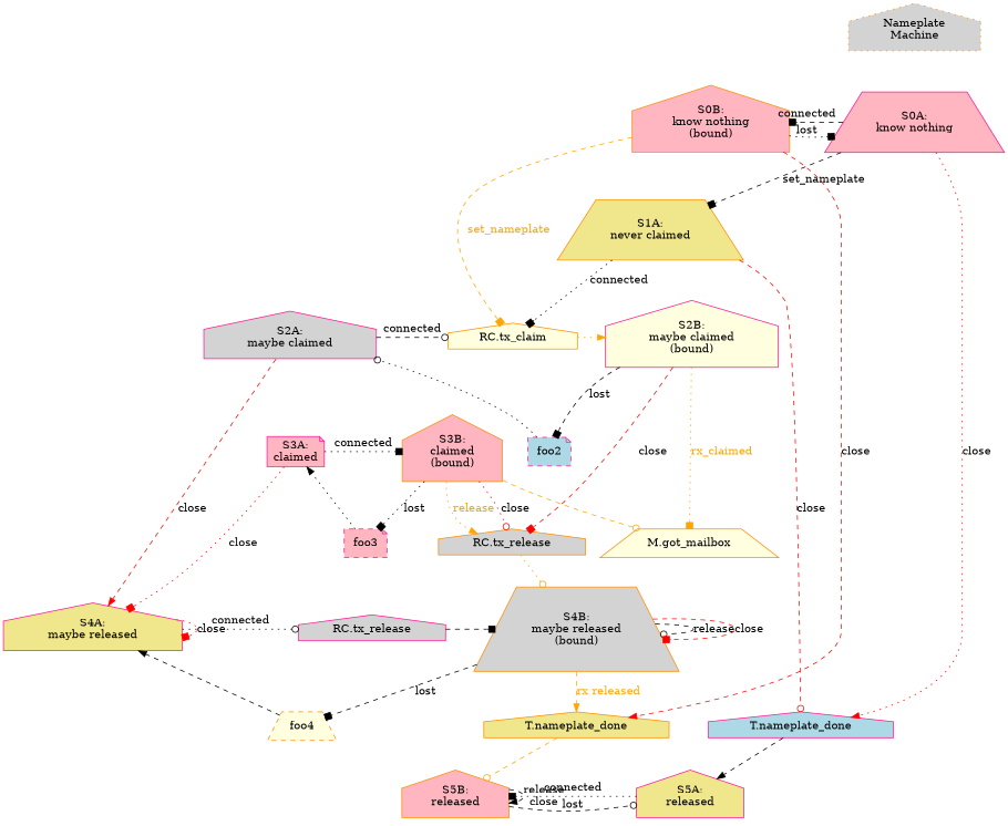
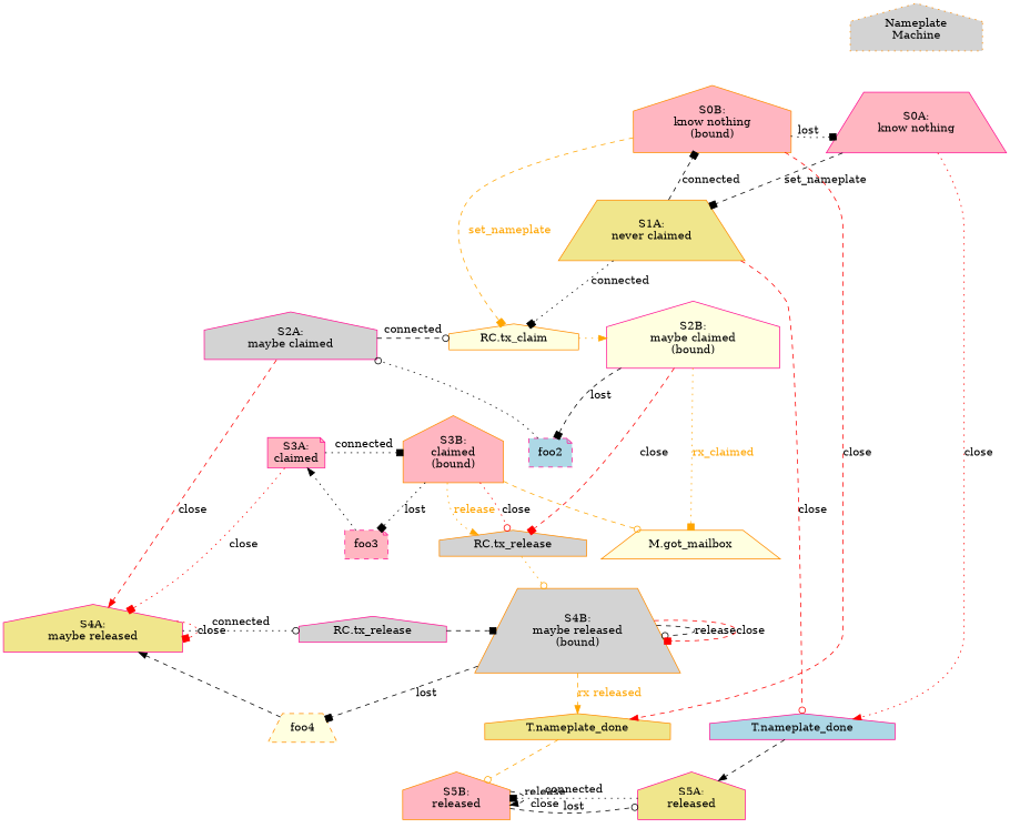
  digraph {
    fontname="DejaVu Serif"
    node [color=darkorange fillcolor=lightpink fontname="DejaVu Serif" shape=house style=filled]
    edge [arrowhead=box fontname="DejaVu Serif" style=dashed]
    n1 [color=deeppink label="S0A:\nknow nothing" shape=trapezium]
    n2 [label="S0B:\nknow nothing\n(bound)"]
    n3 [fillcolor=khaki label="S1A:\nnever claimed" shape=trapezium]
    S1B [style=invis color="" fillcolor="" shape=""]
    n5 [fillcolor=lightyellow label="RC.tx_claim"]
    n6 [color=deeppink fillcolor=lightgrey label="S2A:\nmaybe claimed"]
    n7 [color=deeppink fillcolor=lightyellow label="S2B:\nmaybe claimed\n(bound)"]
    n8 [color=deeppink label="S3A:\nclaimed" shape=note]
    n9 [label="S3B:\nclaimed\n(bound)"]
    n10 [fillcolor=lightgrey label="S4B:\nmaybe released\n(bound)" shape=trapezium]
    n11 [color=deeppink fillcolor=khaki label="S4A:\nmaybe released\n"]
    n12 [color=deeppink fillcolor=lightgrey label="RC.tx_release"]
    n13 [color=deeppink fillcolor=lightblue label="T.nameplate_done"]
    n14 [fillcolor=khaki label="T.nameplate_done"]
    n15 [label="S5B:\nreleased"]
    n16 [color=deeppink fillcolor=khaki label="S5A:\nreleased"]
    foo2 [color=deeppink fillcolor=lightblue shape=note style="dashed,filled"]
    n18 [fillcolor=lightyellow label="M.got_mailbox" shape=trapezium]
    n19 [fillcolor=lightgrey label="RC.tx_release"]
    foo3 [color=deeppink shape=note style="dashed,filled"]
    foo4 [fillcolor=lightyellow shape=trapezium style="dashed,filled"]
    n22 [fillcolor=lightgrey label="Nameplate\nMachine" style="dotted,filled"]
    subgraph sub_1 {
      rank=same
      n1
      n2
    }
    subgraph sub_2 {
      rank=same
      n3
      S1B
    }
    subgraph sub_3 {
      rank=same
      n5
      n6
      n7
    }
    subgraph sub_4 {
      rank=same
      n8
      n9
    }
    subgraph sub_5 {
      rank=same
      n10
      n11
      n12
    }
    subgraph sub_6 {
      rank=same
      n13
      n14
    }
    subgraph sub_7 {
      rank=same
      n15
      n16
    }
-   n1 -> n2 [label=connected]
+   n3 -> n2 [label=connected]
    n1 -> n3 [label=set_nameplate]
    n1 -> n13 [arrowhead=normal color=red label=close style=dotted]
    n2 -> n1 [label=lost style=dotted]
    n2 -> S1B [style=invis arrowhead=""]
    n2 -> n5 [color=orange fontcolor=orange label=set_nameplate]
    n2 -> n14 [arrowhead=normal color=red label=close]
    n3 -> S1B [style=invis arrowhead=""]
    n3 -> n5 [label=connected style=dotted]
    n3 -> n6 [style=invis arrowhead=""]
    n3 -> n13 [arrowhead=odot color=red label=close]
    S1B -> n7 [style=invis arrowhead=""]
    n5 -> n7 [arrowhead=normal color=orange style=dotted]
    n6 -> n5 [arrowhead=odot label=connected]
    n6 -> n8 [label="(none)" style=invis arrowhead=""]
    n6 -> n11 [arrowhead=normal color=red label=close]
    n7 -> foo2 [label=lost]
    n7 -> n18 [color=orange fontcolor=orange label=rx_claimed style=dotted]
    n7 -> n19 [color=red label=close]
    n8 -> n9 [label=connected style=dotted]
    n8 -> n11 [color=red label=close style=dotted]
    n9 -> n18 [arrowhead=odot color=orange]
    n9 -> n19 [arrowhead=normal color=orange fontcolor=orange label=release style=dotted]
    n9 -> n19 [arrowhead=odot color=red label=close style=dotted]
    n9 -> foo3 [label=lost style=dotted]
    n10 -> n10 [arrowhead=odot label=release]
    n10 -> n10 [color=red label=close]
    n10 -> n14 [arrowhead=normal color=orange fontcolor=orange label="rx released"]
    n10 -> foo4 [label=lost]
    n11 -> n11 [color=red label=close style=dotted]
    n11 -> n12 [arrowhead=odot label=connected style=dotted]
    n11 -> n15 [style=invis arrowhead=""]
    n12 -> n10
    n12 -> n15 [style=invis arrowhead=""]
    n13 -> n16 [arrowhead=normal]
    n14 -> n15 [arrowhead=odot color=orange]
    n15 -> n15 [arrowhead=normal label="release\nclose"]
    n15 -> n16 [arrowhead=odot label=lost]
    n16 -> n15 [label=connected style=dotted]
    foo2 -> n6 [arrowhead=odot style=dotted]
    n19 -> n10 [arrowhead=odot color=orange style=dotted]
    foo3 -> n8 [arrowhead=normal style=dotted]
    foo4 -> n11 [arrowhead=normal]
    n22 -> n1 [style=invis arrowhead=""]
  }
